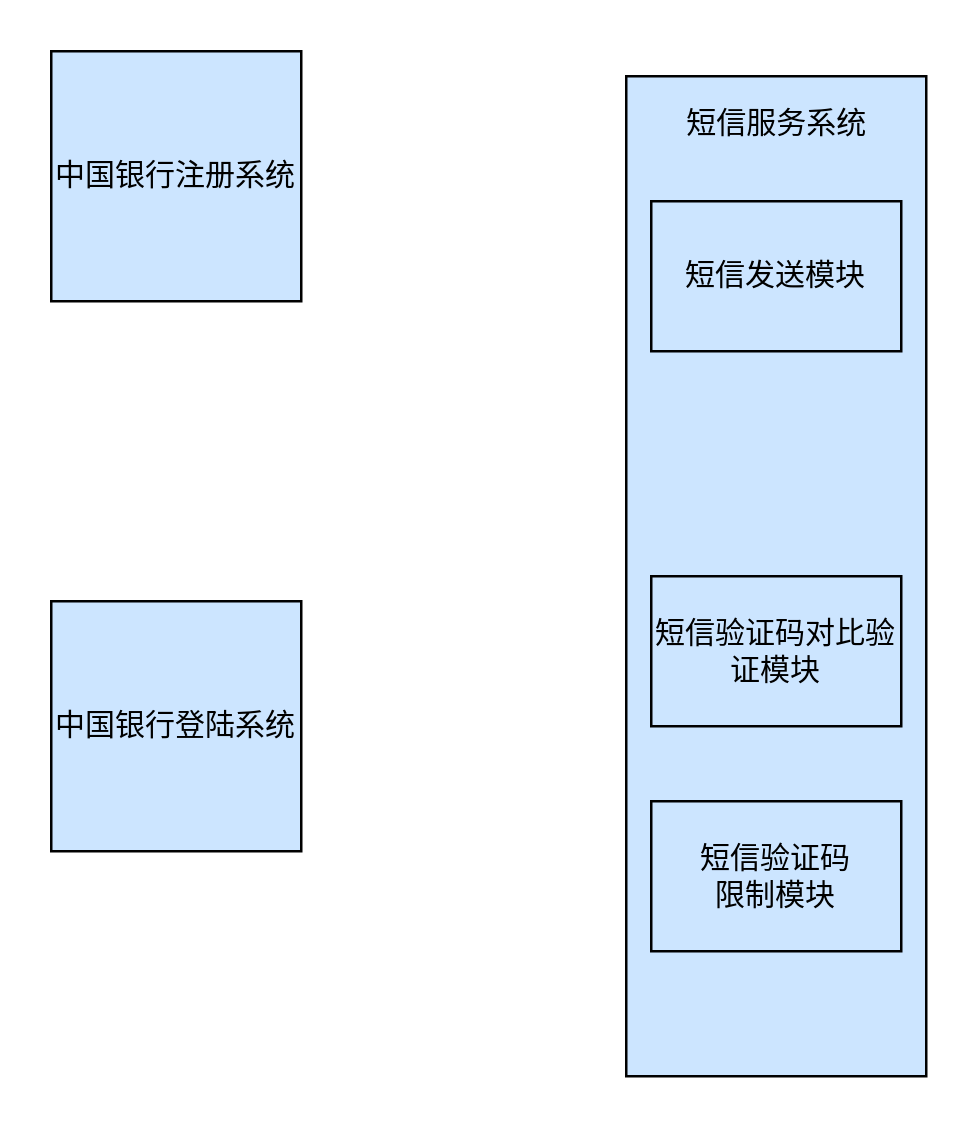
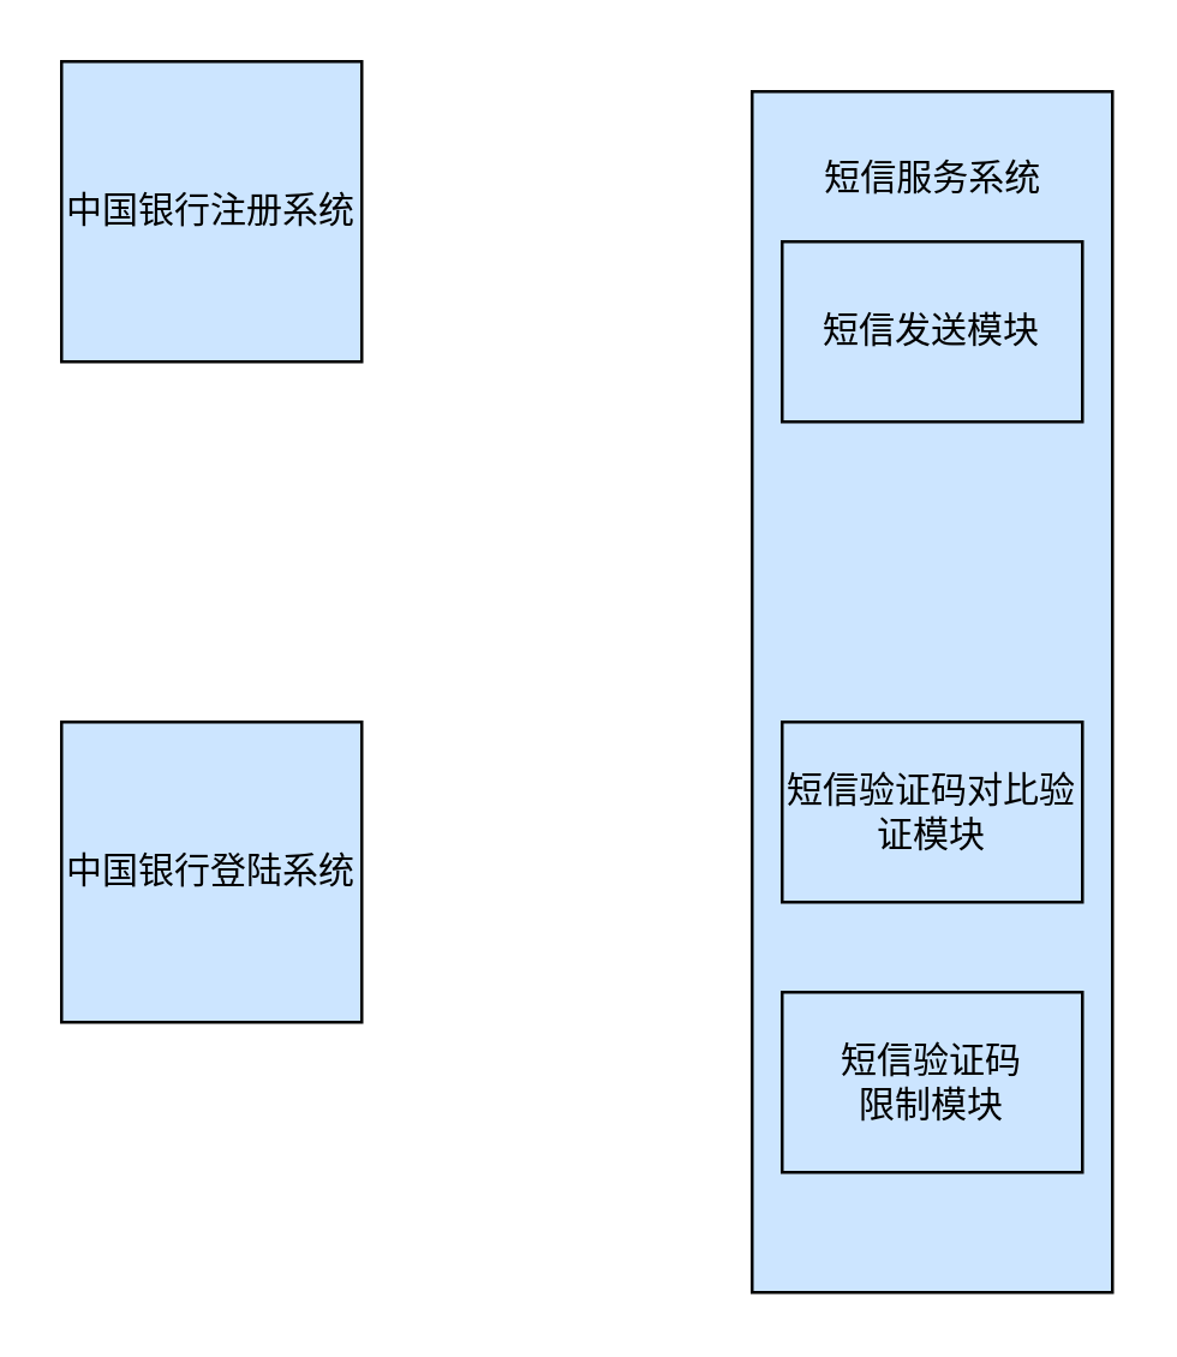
  <mxCell id="0" />
  <mxCell id="1" parent="0" />
  <mxCell id="2" value="中国银行注册系统" style="rounded=0;whiteSpace=wrap;html=1;fillColor=#CCE5FF;" vertex="1" parent="1"><mxGeometry x="20" y="20" width="100" height="100" as="geometry" /></mxCell>
  <mxCell id="3" value="中国银行登陆系统" style="rounded=0;whiteSpace=wrap;html=1;fillColor=#CCE5FF;" vertex="1" parent="1"><mxGeometry x="20" y="240" width="100" height="100" as="geometry" /></mxCell>
  <mxCell id="4" value="" style="rounded=0;whiteSpace=wrap;html=1;fillColor=#CCE5FF;" vertex="1" parent="1"><mxGeometry x="250" y="30" width="120" height="400" as="geometry" /></mxCell>
- <mxCell id="5" value="短信服务系统" style="text;html=1;resizable=0;autosize=1;align=center;verticalAlign=middle;points=[];fillColor=none;strokeColor=none;rounded=0;" vertex="1" parent="1"><mxGeometry x="260" y="34" width="100" height="30" as="geometry" /></mxCell>
+ <mxCell id="5" value="短信服务系统" style="text;html=1;resizable=0;autosize=1;align=center;verticalAlign=middle;points=[];fillColor=none;strokeColor=none;rounded=0;" vertex="1" parent="1"><mxGeometry x="260" y="44" width="100" height="30" as="geometry" /></mxCell>
  <mxCell id="6" value="短信发送模块" style="rounded=0;whiteSpace=wrap;html=1;fillColor=#CCE5FF;" vertex="1" parent="1"><mxGeometry x="260" y="80" width="100" height="60" as="geometry" /></mxCell>
- <mxCell id="7" value="短信验证码对比验证模块" style="rounded=0;whiteSpace=wrap;html=1;fillColor=#CCE5FF;" vertex="1" parent="1"><mxGeometry x="260" y="230" width="100" height="60" as="geometry" /></mxCell>
- <mxCell id="8" value="短信验证码&lt;br&gt;限制模块" style="rounded=0;whiteSpace=wrap;html=1;fillColor=#CCE5FF;" vertex="1" parent="1"><mxGeometry x="260" y="320" width="100" height="60" as="geometry" /></mxCell>
+ <mxCell id="7" value="短信验证码对比验证模块" style="rounded=0;whiteSpace=wrap;html=1;fillColor=#CCE5FF;" vertex="1" parent="1"><mxGeometry x="260" y="240" width="100" height="60" as="geometry" /></mxCell>
+ <mxCell id="8" value="短信验证码&lt;br&gt;限制模块" style="rounded=0;whiteSpace=wrap;html=1;fillColor=#CCE5FF;" vertex="1" parent="1"><mxGeometry x="260" y="330" width="100" height="60" as="geometry" /></mxCell>
